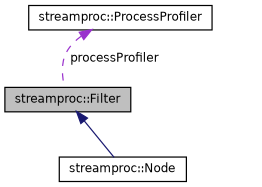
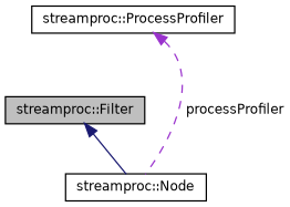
  digraph {
    node [color=black fillcolor=white fontname=Helvetica fontsize=10 shape=record style=filled]
    edge [dir=back fontname=Helvetica fontsize=10 labelfontname=Helvetica labelfontsize=10]
    n1 [fillcolor=grey75 fontcolor=black height=0.2 label="streamproc::Filter" width=0.4]
    n2 [height=0.2 label="streamproc::Node" width=0.4]
    n3 [height=0.2 label="streamproc::ProcessProfiler" width=0.4]
    n1 -> n2 [color=midnightblue style=solid]
-   n3 -> n1 [color=darkorchid3 label=" processProfiler" style=dashed]
+   n3 -> n2 [color=darkorchid3 label=" processProfiler" style=dashed]
  }
